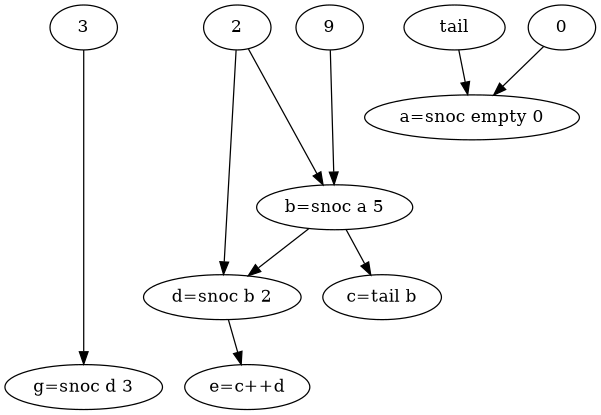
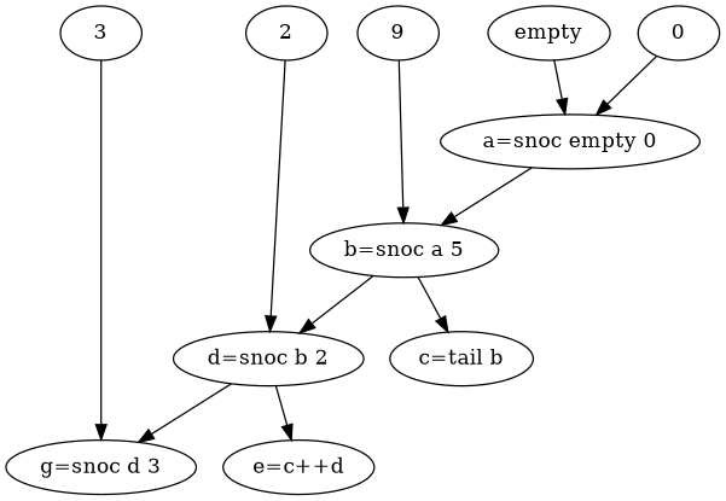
  digraph {
    n1 [label=0]
    n2 [label=9]
    n3 [label=2]
    n4 [label=3]
    n5 [label="a=snoc empty 0"]
    n6 [label="b=snoc a 5"]
    n7 [label="d=snoc b 2"]
    n8 [label="g=snoc d 3"]
    n9 [label="c=tail b"]
    n10 [label="e=c++d"]
-   n11 [label=tail]
+   n11 [label=empty]
    subgraph sub_1 {
      rank=same
      n1
      n2
      n3
      n4
    }
    n1 -> n5
    n2 -> n6
    n3 -> n7
    n4 -> n8
-   n3 -> n6
+   n5 -> n6
    n6 -> n7
    n6 -> n9
+   n7 -> n8
    n7 -> n10
    n11 -> n5
  }
